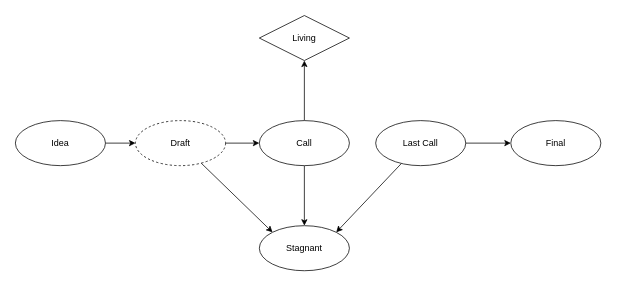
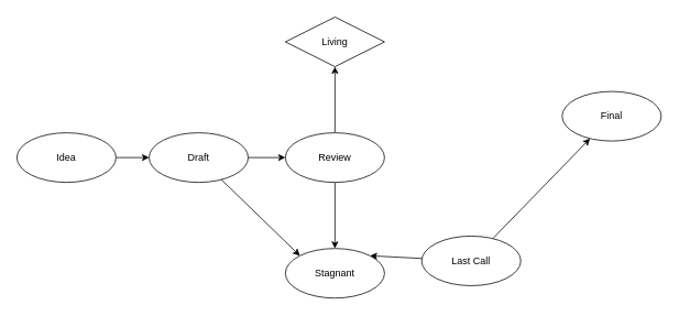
  <mxCell id="0" />
  <mxCell id="1" parent="0" />
  <mxCell id="2" value="" style="edgeStyle=none;html=1;" parent="1" target="5" edge="1"><mxGeometry relative="1" as="geometry"><mxPoint x="140" y="190" as="sourcePoint" /></mxGeometry></mxCell>
  <mxCell id="3" value="" style="edgeStyle=none;html=1;" parent="1" source="5" target="9" edge="1"><mxGeometry relative="1" as="geometry" /></mxCell>
  <mxCell id="4" value="" style="edgeStyle=none;html=1;entryX=0;entryY=0;entryDx=0;entryDy=0;" parent="1" source="5" edge="1"><mxGeometry relative="1" as="geometry"><mxPoint x="362.574" y="308.787" as="targetPoint" /></mxGeometry></mxCell>
- <mxCell id="5" value="Draft" style="ellipse;whiteSpace=wrap;html=1;dashed=1;" parent="1" vertex="1"><mxGeometry x="180" y="160" width="120" height="60" as="geometry" /></mxCell>
+ <mxCell id="5" value="Draft" style="ellipse;whiteSpace=wrap;html=1;" parent="1" vertex="1"><mxGeometry x="180" y="160" width="120" height="60" as="geometry" /></mxCell>
  <mxCell id="6" value="Idea" style="ellipse;whiteSpace=wrap;html=1;" parent="1" vertex="1"><mxGeometry x="20" y="160" width="120" height="60" as="geometry" /></mxCell>
  <mxCell id="7" value="" style="edgeStyle=none;html=1;" parent="1" source="9" target="14" edge="1"><mxGeometry relative="1" as="geometry" /></mxCell>
  <mxCell id="8" value="" style="edgeStyle=none;html=1;" parent="1" source="9" edge="1"><mxGeometry relative="1" as="geometry"><mxPoint x="405" y="300" as="targetPoint" /></mxGeometry></mxCell>
- <mxCell id="9" value="Call" style="ellipse;whiteSpace=wrap;html=1;" parent="1" vertex="1"><mxGeometry x="345" y="160" width="120" height="60" as="geometry" /></mxCell>
+ <mxCell id="9" value="Review" style="ellipse;whiteSpace=wrap;html=1;" parent="1" vertex="1"><mxGeometry x="345" y="160" width="120" height="60" as="geometry" /></mxCell>
  <mxCell id="10" value="" style="edgeStyle=none;html=1;" parent="1" source="12" target="13" edge="1"><mxGeometry relative="1" as="geometry" /></mxCell>
  <mxCell id="11" value="" style="edgeStyle=none;html=1;entryX=1;entryY=0;entryDx=0;entryDy=0;" parent="1" source="12" edge="1"><mxGeometry relative="1" as="geometry"><mxPoint x="447.426" y="308.787" as="targetPoint" /></mxGeometry></mxCell>
- <mxCell id="12" value="Last Call" style="ellipse;whiteSpace=wrap;html=1;" parent="1" vertex="1"><mxGeometry x="500" y="160" width="120" height="60" as="geometry" /></mxCell>
- <mxCell id="13" value="Final" style="ellipse;whiteSpace=wrap;html=1;" parent="1" vertex="1"><mxGeometry x="680" y="160" width="120" height="60" as="geometry" /></mxCell>
+ <mxCell id="12" value="Last Call" style="ellipse;whiteSpace=wrap;html=1;" parent="1" vertex="1"><mxGeometry x="510" y="285" width="120" height="60" as="geometry" /></mxCell>
+ <mxCell id="13" value="Final" style="ellipse;whiteSpace=wrap;html=1;" parent="1" vertex="1"><mxGeometry x="680" y="110" width="120" height="60" as="geometry" /></mxCell>
  <mxCell id="14" value="Living" style="rhombus;whiteSpace=wrap;html=1;" parent="1" vertex="1"><mxGeometry x="345" y="20" width="120" height="60" as="geometry" /></mxCell>
  <mxCell id="15" value="Stagnant" style="ellipse;whiteSpace=wrap;html=1;" parent="1" vertex="1"><mxGeometry x="345" y="300" width="120" height="60" as="geometry" /></mxCell>
